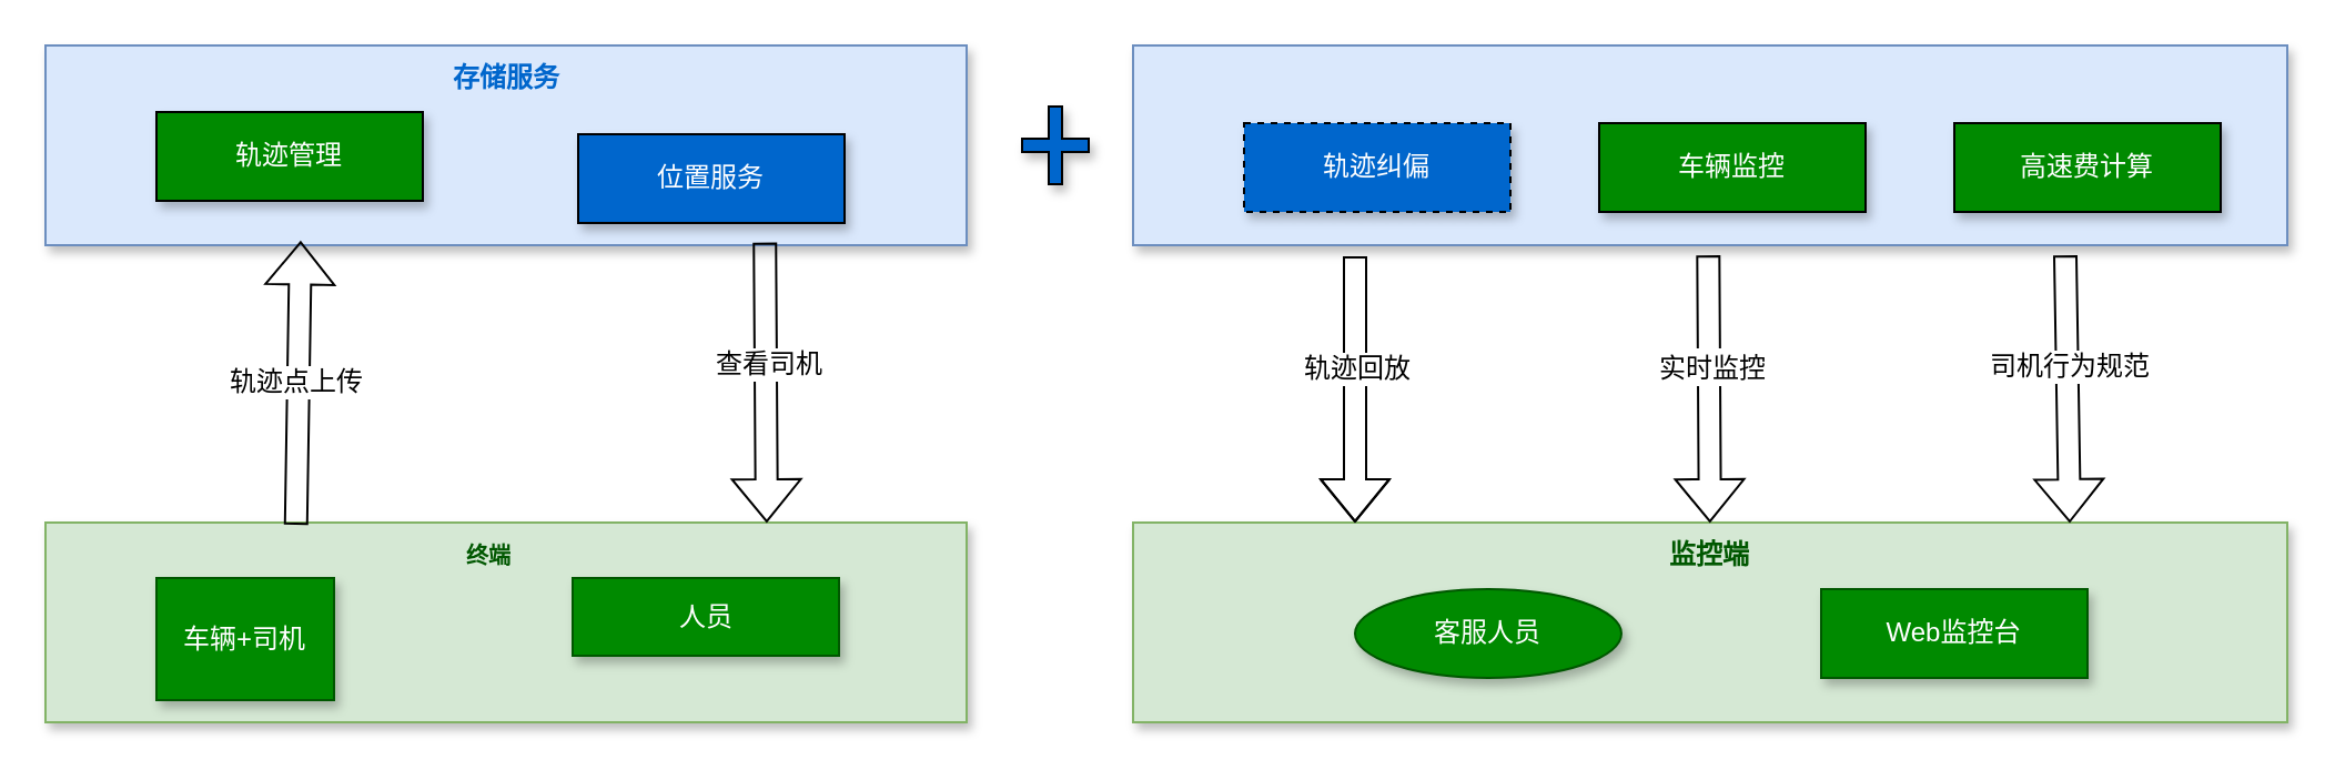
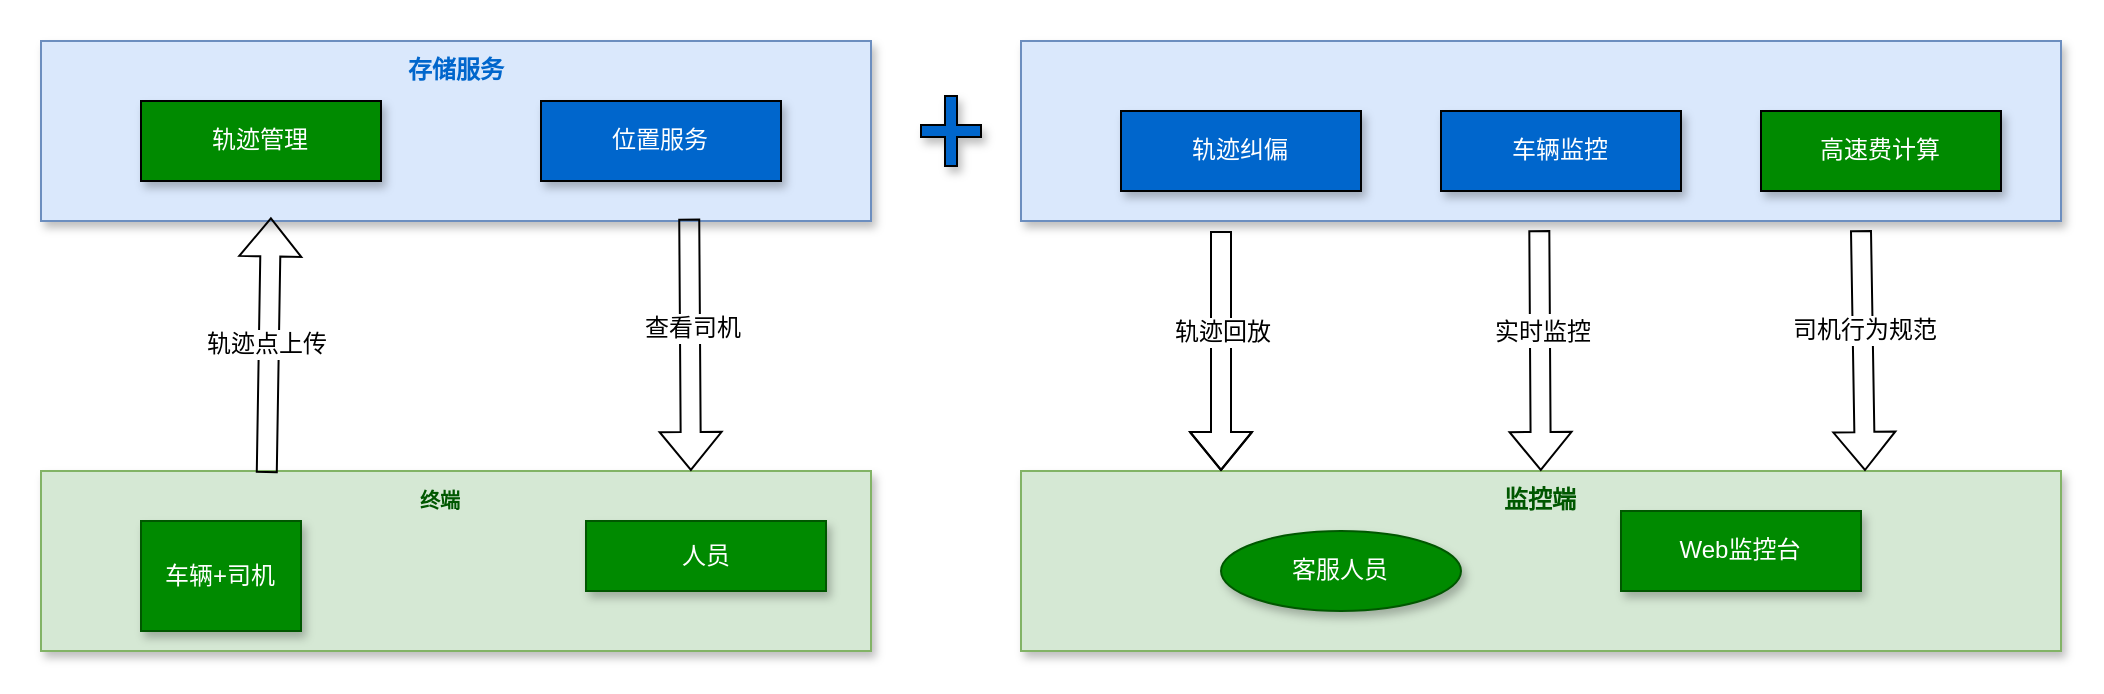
  <mxCell id="0" />
  <mxCell id="1" parent="0" />
  <mxCell id="2" value="" style="verticalLabelPosition=bottom;verticalAlign=top;html=1;shape=mxgraph.basic.rect;fillColor2=none;strokeWidth=1;size=20;indent=5;shadow=1;fillColor=#dae8fc;strokeColor=#6c8ebf;" vertex="1" parent="1"><mxGeometry x="20" y="20" width="415" height="90" as="geometry" /></mxCell>
  <mxCell id="3" value="&lt;font color=&quot;#ffffff&quot;&gt;轨迹管理&lt;/font&gt;" style="rounded=0;whiteSpace=wrap;html=1;shadow=1;fillColor=#008a00;" vertex="1" parent="1"><mxGeometry x="70" y="50" width="120" height="40" as="geometry" /></mxCell>
- <mxCell id="4" value="&lt;font color=&quot;#ffffff&quot;&gt;位置服务&lt;/font&gt;" style="rounded=0;whiteSpace=wrap;html=1;shadow=1;fillColor=#0066CC;" vertex="1" parent="1"><mxGeometry x="260" y="60" width="120" height="40" as="geometry" /></mxCell>
+ <mxCell id="4" value="&lt;font color=&quot;#ffffff&quot;&gt;位置服务&lt;/font&gt;" style="rounded=0;whiteSpace=wrap;html=1;shadow=1;fillColor=#0066CC;" vertex="1" parent="1"><mxGeometry x="270" y="50" width="120" height="40" as="geometry" /></mxCell>
  <mxCell id="5" value="&lt;font color=&quot;#0066cc&quot;&gt;&lt;b&gt;存储服务&lt;/b&gt;&lt;/font&gt;" style="text;html=1;strokeColor=none;fillColor=none;align=center;verticalAlign=middle;whiteSpace=wrap;rounded=0;shadow=0;" vertex="1" parent="1"><mxGeometry x="197.5" y="20" width="60" height="30" as="geometry" /></mxCell>
  <mxCell id="6" value="" style="verticalLabelPosition=bottom;verticalAlign=top;html=1;shape=mxgraph.basic.rect;fillColor2=none;strokeWidth=1;size=20;indent=5;shadow=1;fillColor=#dae8fc;strokeColor=#6c8ebf;" vertex="1" parent="1"><mxGeometry x="510" y="20" width="520" height="90" as="geometry" /></mxCell>
- <mxCell id="7" value="&lt;font color=&quot;#ffffff&quot;&gt;轨迹纠偏&lt;/font&gt;" style="rounded=0;whiteSpace=wrap;html=1;shadow=1;fillColor=#0066CC;dashed=1;" vertex="1" parent="1"><mxGeometry x="560" y="55" width="120" height="40" as="geometry" /></mxCell>
- <mxCell id="8" value="&lt;font color=&quot;#ffffff&quot;&gt;车辆监控&lt;/font&gt;" style="rounded=0;whiteSpace=wrap;html=1;shadow=1;fillColor=#008a00;" vertex="1" parent="1"><mxGeometry x="720" y="55" width="120" height="40" as="geometry" /></mxCell>
+ <mxCell id="7" value="&lt;font color=&quot;#ffffff&quot;&gt;轨迹纠偏&lt;/font&gt;" style="rounded=0;whiteSpace=wrap;html=1;shadow=1;fillColor=#0066CC;" vertex="1" parent="1"><mxGeometry x="560" y="55" width="120" height="40" as="geometry" /></mxCell>
+ <mxCell id="8" value="&lt;font color=&quot;#ffffff&quot;&gt;车辆监控&lt;/font&gt;" style="rounded=0;whiteSpace=wrap;html=1;shadow=1;fillColor=#0066CC;" vertex="1" parent="1"><mxGeometry x="720" y="55" width="120" height="40" as="geometry" /></mxCell>
  <mxCell id="9" value="&lt;font color=&quot;#ffffff&quot;&gt;高速费计算&lt;/font&gt;" style="rounded=0;whiteSpace=wrap;html=1;shadow=1;fillColor=#008a00;" vertex="1" parent="1"><mxGeometry x="880" y="55" width="120" height="40" as="geometry" /></mxCell>
  <mxCell id="10" value="" style="verticalLabelPosition=bottom;verticalAlign=top;html=1;shape=mxgraph.basic.rect;fillColor2=none;strokeWidth=1;size=20;indent=5;shadow=1;fillColor=#d5e8d4;strokeColor=#82b366;" vertex="1" parent="1"><mxGeometry x="20" y="235" width="415" height="90" as="geometry" /></mxCell>
  <mxCell id="11" value="" style="verticalLabelPosition=bottom;verticalAlign=top;html=1;shape=mxgraph.basic.rect;fillColor2=none;strokeWidth=1;size=20;indent=5;shadow=1;fillColor=#d5e8d4;strokeColor=#82b366;" vertex="1" parent="1"><mxGeometry x="510" y="235" width="520" height="90" as="geometry" /></mxCell>
  <mxCell id="12" value="" style="shape=flexArrow;endArrow=classic;html=1;rounded=0;entryX=0.277;entryY=0.98;entryDx=0;entryDy=0;entryPerimeter=0;exitX=0.272;exitY=0.011;exitDx=0;exitDy=0;exitPerimeter=0;" edge="1" parent="1" source="10" target="2"><mxGeometry width="50" height="50" relative="1" as="geometry"><mxPoint x="180" y="235" as="sourcePoint" /><mxPoint x="230" y="185" as="targetPoint" /></mxGeometry></mxCell>
  <mxCell id="13" value="轨迹点上传" style="edgeLabel;html=1;align=center;verticalAlign=middle;resizable=0;points=[];fontSize=12;" vertex="1" connectable="0" parent="12"><mxGeometry x="-0.423" y="1" relative="1" as="geometry"><mxPoint y="-27" as="offset" /></mxGeometry></mxCell>
  <mxCell id="14" value="车辆+司机" style="rounded=0;whiteSpace=wrap;html=1;shadow=1;fillColor=#008a00;strokeColor=#005700;fontColor=#ffffff;" vertex="1" parent="1"><mxGeometry x="70" y="260" width="80" height="55" as="geometry" /></mxCell>
- <mxCell id="15" value="人员" style="rounded=0;whiteSpace=wrap;html=1;shadow=1;fillColor=#008a00;strokeColor=#005700;fontColor=#ffffff;" vertex="1" parent="1"><mxGeometry x="257.5" y="260" width="120" height="35" as="geometry" /></mxCell>
+ <mxCell id="15" value="人员" style="rounded=0;whiteSpace=wrap;html=1;shadow=1;fillColor=#008a00;strokeColor=#005700;fontColor=#ffffff;" vertex="1" parent="1"><mxGeometry x="292.5" y="260" width="120" height="35" as="geometry" /></mxCell>
  <mxCell id="16" value="" style="shape=flexArrow;endArrow=classic;html=1;rounded=0;exitX=0.781;exitY=0.987;exitDx=0;exitDy=0;exitPerimeter=0;entryX=0.783;entryY=0;entryDx=0;entryDy=0;entryPerimeter=0;" edge="1" parent="1" source="2" target="10"><mxGeometry width="50" height="50" relative="1" as="geometry"><mxPoint x="369.995" y="310" as="sourcePoint" /><mxPoint x="347" y="237" as="targetPoint" /></mxGeometry></mxCell>
  <mxCell id="17" value="查看司机" style="edgeLabel;html=1;align=center;verticalAlign=middle;resizable=0;points=[];fontSize=12;" vertex="1" connectable="0" parent="16"><mxGeometry x="-0.423" y="1" relative="1" as="geometry"><mxPoint y="19" as="offset" /></mxGeometry></mxCell>
  <mxCell id="18" value="客服人员" style="ellipse;whiteSpace=wrap;html=1;shadow=1;fillColor=#008a00;strokeColor=#005700;fontColor=#ffffff;" vertex="1" parent="1"><mxGeometry x="610" y="265" width="120" height="40" as="geometry" /></mxCell>
  <mxCell id="19" value="&lt;font size=&quot;1&quot; color=&quot;#005700&quot;&gt;&lt;b style=&quot;&quot;&gt;终端&lt;/b&gt;&lt;/font&gt;" style="text;html=1;strokeColor=none;fillColor=none;align=center;verticalAlign=middle;whiteSpace=wrap;rounded=0;shadow=1;" vertex="1" parent="1"><mxGeometry x="190" y="235" width="60" height="30" as="geometry" /></mxCell>
  <mxCell id="20" value="" style="shape=cross;whiteSpace=wrap;html=1;shadow=1;fontSize=14;fillColor=#0066CC;" vertex="1" parent="1"><mxGeometry x="460" y="47.5" width="30" height="35" as="geometry" /></mxCell>
  <mxCell id="21" value="" style="shape=flexArrow;endArrow=classic;html=1;rounded=0;" edge="1" parent="1"><mxGeometry width="50" height="50" relative="1" as="geometry"><mxPoint x="610" y="115" as="sourcePoint" /><mxPoint x="610" y="235" as="targetPoint" /><Array as="points"><mxPoint x="610" y="145" /><mxPoint x="610" y="175" /></Array></mxGeometry></mxCell>
  <mxCell id="22" value="轨迹回放" style="edgeLabel;html=1;align=center;verticalAlign=middle;resizable=0;points=[];fontSize=12;" vertex="1" connectable="0" parent="21"><mxGeometry x="-0.423" y="1" relative="1" as="geometry"><mxPoint x="-1" y="15" as="offset" /></mxGeometry></mxCell>
  <mxCell id="23" value="" style="shape=flexArrow;endArrow=classic;html=1;rounded=0;exitX=0.781;exitY=0.987;exitDx=0;exitDy=0;exitPerimeter=0;" edge="1" parent="1"><mxGeometry width="50" height="50" relative="1" as="geometry"><mxPoint x="929.995" y="114.56" as="sourcePoint" /><mxPoint x="932" y="235" as="targetPoint" /></mxGeometry></mxCell>
  <mxCell id="24" value="司机行为规范" style="edgeLabel;html=1;align=center;verticalAlign=middle;resizable=0;points=[];fontSize=12;" vertex="1" connectable="0" parent="23"><mxGeometry x="-0.423" y="1" relative="1" as="geometry"><mxPoint y="15" as="offset" /></mxGeometry></mxCell>
  <mxCell id="25" value="" style="shape=flexArrow;endArrow=classic;html=1;rounded=0;exitX=0.781;exitY=0.987;exitDx=0;exitDy=0;exitPerimeter=0;" edge="1" parent="1" target="28"><mxGeometry width="50" height="50" relative="1" as="geometry"><mxPoint x="769.155" y="114.56" as="sourcePoint" /><mxPoint x="770.85" y="285" as="targetPoint" /></mxGeometry></mxCell>
  <mxCell id="26" value="&lt;font style=&quot;font-size: 12px;&quot;&gt;实时监控&lt;/font&gt;" style="edgeLabel;html=1;align=center;verticalAlign=middle;resizable=0;points=[];fontSize=14;" vertex="1" connectable="0" parent="25"><mxGeometry x="-0.423" y="1" relative="1" as="geometry"><mxPoint y="15" as="offset" /></mxGeometry></mxCell>
- <mxCell id="27" value="Web监控台" style="rounded=0;whiteSpace=wrap;html=1;shadow=1;fillColor=#008a00;strokeColor=#005700;fontColor=#ffffff;" vertex="1" parent="1"><mxGeometry x="820" y="265" width="120" height="40" as="geometry" /></mxCell>
+ <mxCell id="27" value="Web监控台" style="rounded=0;whiteSpace=wrap;html=1;shadow=1;fillColor=#008a00;strokeColor=#005700;fontColor=#ffffff;" vertex="1" parent="1"><mxGeometry x="810" y="255" width="120" height="40" as="geometry" /></mxCell>
  <mxCell id="28" value="&lt;font color=&quot;#005700&quot;&gt;&lt;b&gt;监控端&lt;/b&gt;&lt;/font&gt;" style="text;html=1;strokeColor=none;fillColor=none;align=center;verticalAlign=middle;whiteSpace=wrap;rounded=0;shadow=1;" vertex="1" parent="1"><mxGeometry x="740" y="235" width="60" height="30" as="geometry" /></mxCell>
